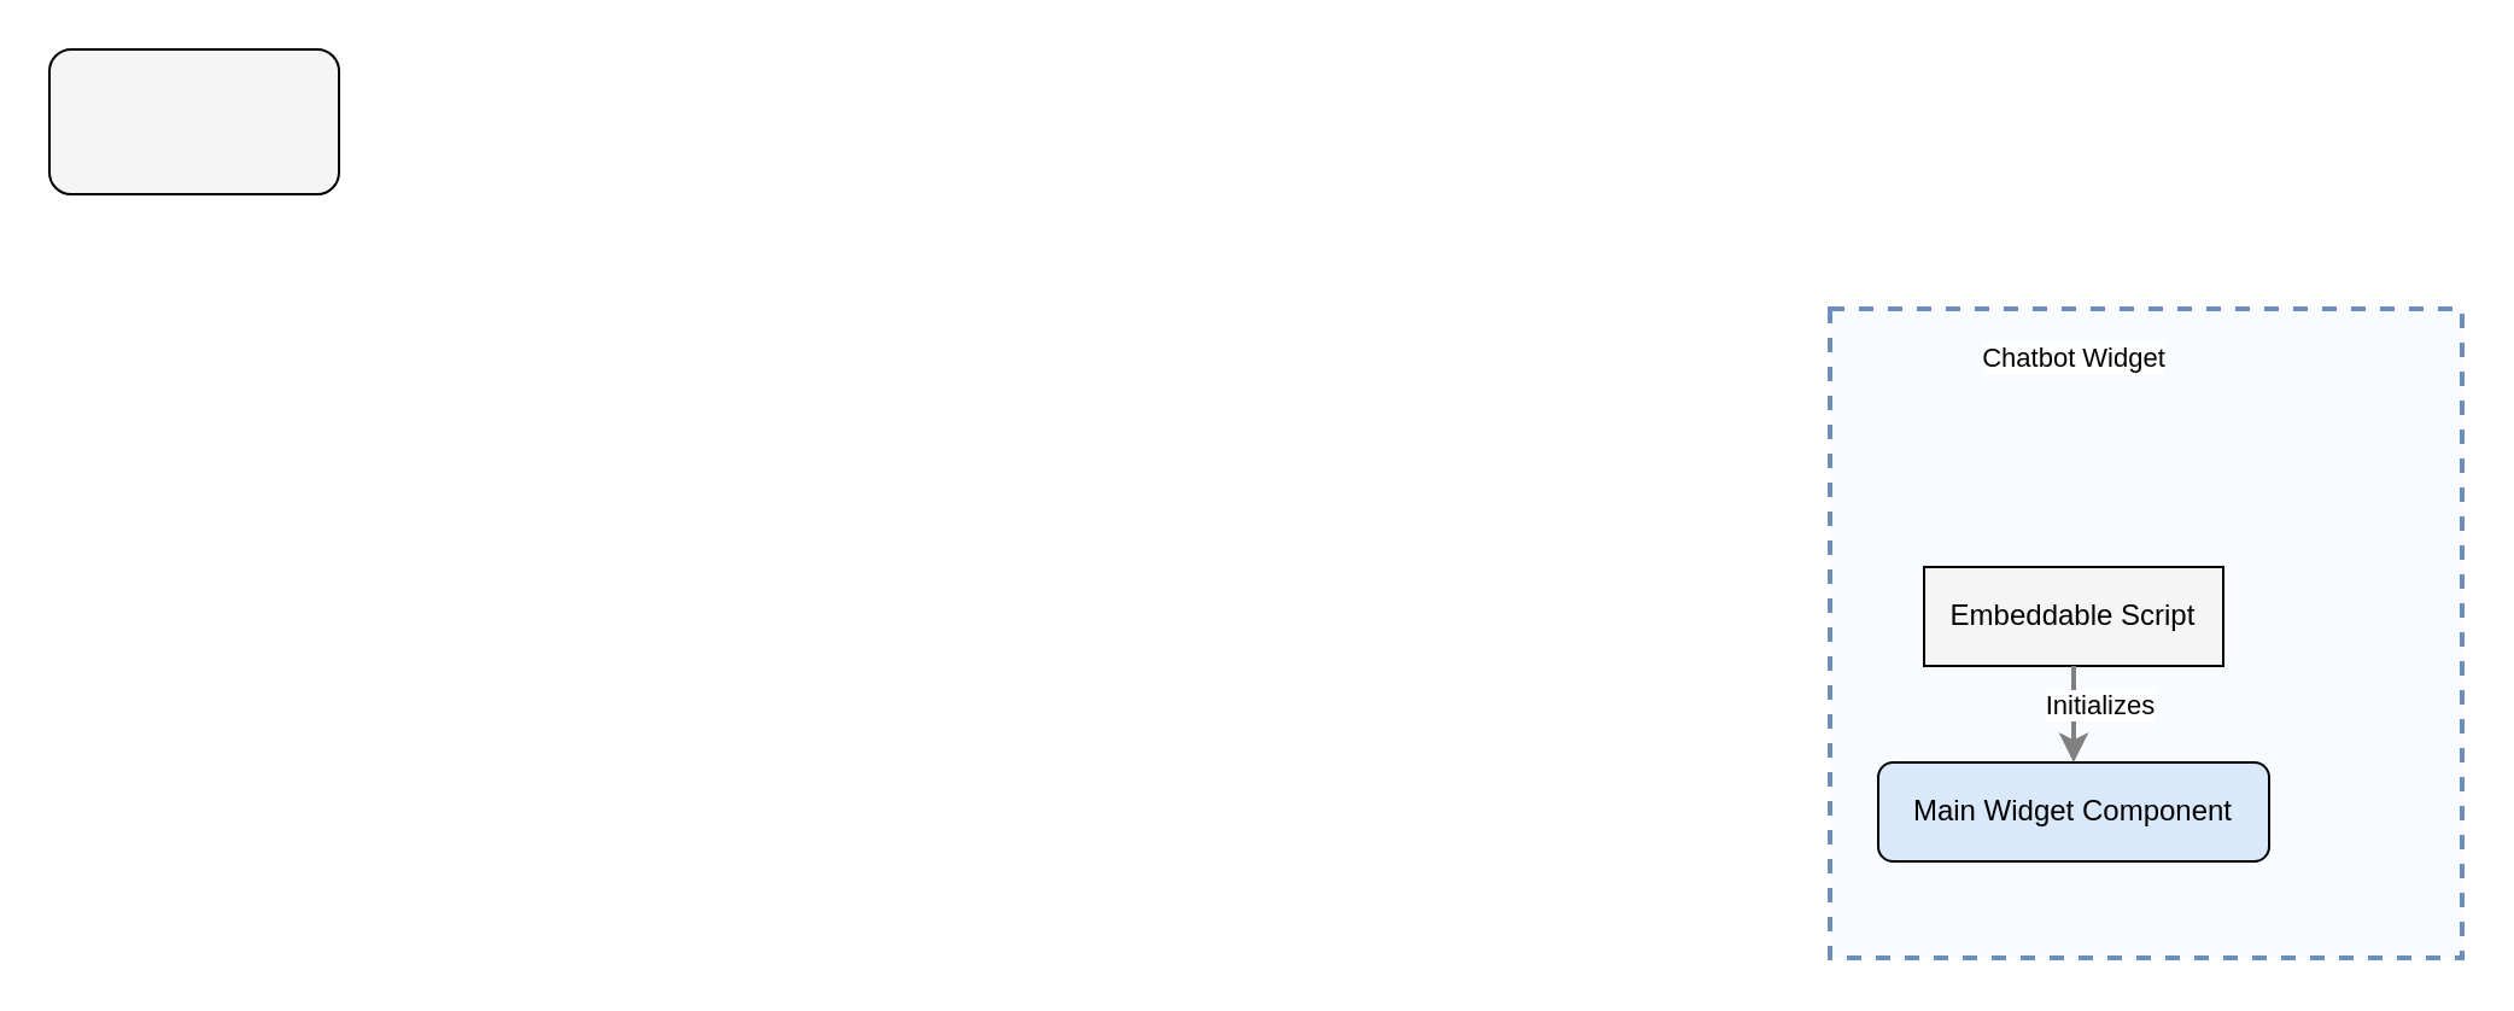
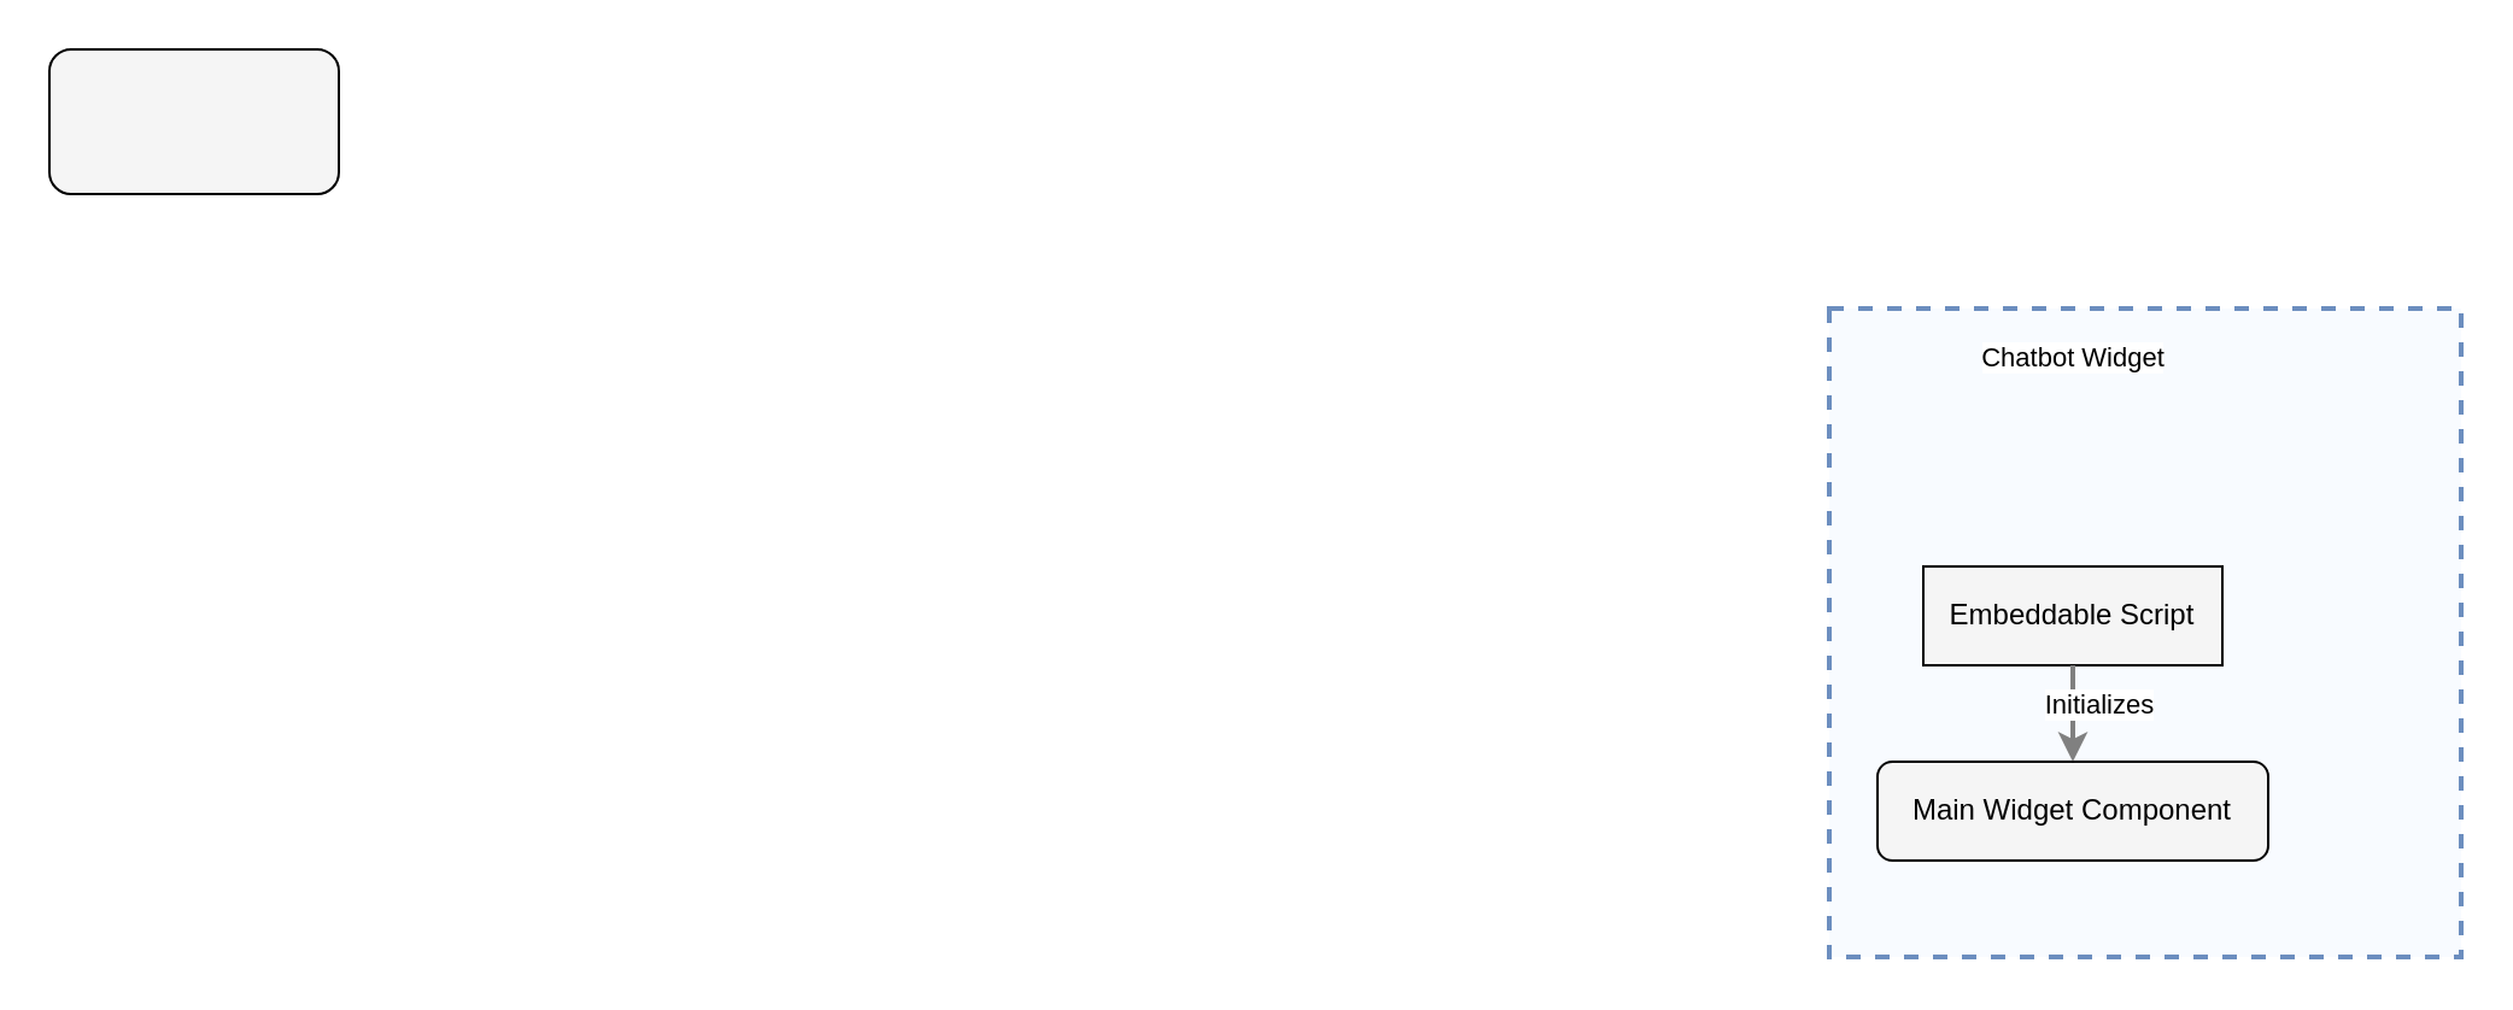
  <mxCell id="0" />
  <mxCell id="1" parent="0" />
  <mxCell id="2" value="" style="html=1;whiteSpace=wrap;container=1;fillColor=#dae8fc;strokeColor=#6c8ebf;dashed=1;fillOpacity=20;strokeWidth=2;containerType=none;recursiveResize=0;movable=1;resizable=1;autosize=0;dropTarget=0" vertex="1" parent="4"><mxGeometry x="738" y="107.5" width="262" height="269" as="geometry" /></mxCell>
  <mxCell id="3" value="Chatbot Widget" style="edgeLabel;html=1;align=center;verticalAlign=middle;resizable=0;labelBackgroundColor=white;spacing=5" vertex="1" parent="4"><mxGeometry x="746" y="115.5" width="186" height="24" as="geometry" /></mxCell>
  <mxCell id="4" value="" style="rounded=1;whiteSpace=wrap;html=1;fillColor=#f5f5f5" vertex="1" parent="1"><mxGeometry x="20" y="20" width="120" height="60" as="geometry" /></mxCell>
- <mxCell id="5" value="Main Widget Component" style="rounded=1;whiteSpace=wrap;html=1;fillColor=#dae8fc;" vertex="1" parent="2"><mxGeometry x="20" y="188" width="162" height="41" as="geometry" /></mxCell>
+ <mxCell id="5" value="Main Widget Component" style="rounded=1;whiteSpace=wrap;html=1;fillColor=#f5f5f5" vertex="1" parent="2"><mxGeometry x="20" y="188" width="162" height="41" as="geometry" /></mxCell>
  <mxCell id="6" value="Embeddable Script" style="whiteSpace=wrap;html=1;fillColor=#f5f5f5;rounded=0;" vertex="1" parent="2"><mxGeometry x="39" y="107" width="124" height="41" as="geometry" /></mxCell>
  <mxCell id="7" style="edgeStyle=orthogonalEdgeStyle;rounded=1;orthogonalLoop=1;jettySize=auto;html=1;strokeColor=#808080;strokeWidth=2;jumpStyle=arc;jumpSize=10;spacing=15;labelBackgroundColor=white;labelBorderColor=none" edge="1" parent="1" source="6" target="5"><mxGeometry relative="1" as="geometry" /></mxCell>
  <mxCell id="8" value="Initializes" style="edgeLabel;html=1;align=center;verticalAlign=middle;resizable=0;points=[];" vertex="1" connectable="0" parent="7"><mxGeometry x="-0.2" y="10" relative="1" as="geometry"><mxPoint as="offset" /></mxGeometry></mxCell>
